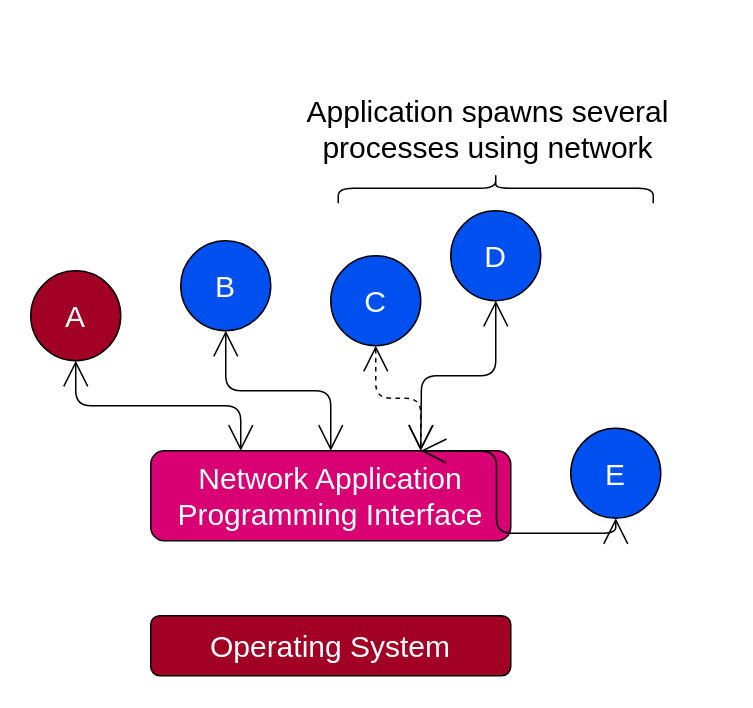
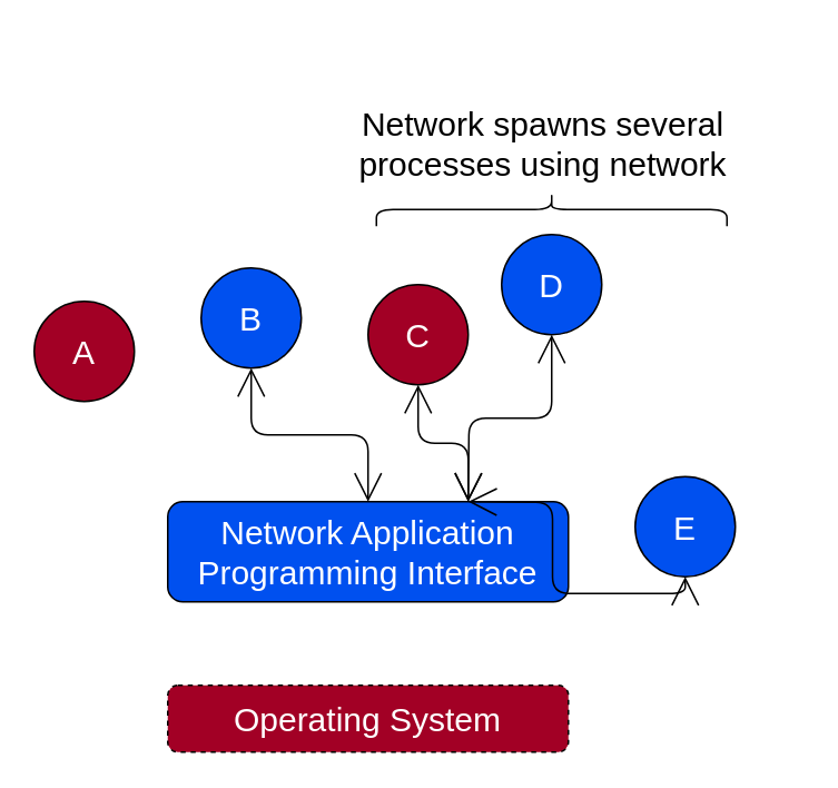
  <mxCell id="0" />
  <mxCell id="1" parent="0" />
- <mxCell id="2" value="Network Application Programming Interface" style="rounded=1;whiteSpace=wrap;html=1;fontSize=20;strokeColor=#000000;fillColor=#d80073;fontColor=#ffffff;" vertex="1" parent="1"><mxGeometry x="100" y="300" width="240" height="60" as="geometry" /></mxCell>
- <mxCell id="3" value="Operating System" style="rounded=1;whiteSpace=wrap;html=1;fontSize=20;strokeColor=#000000;fillColor=#a20025;fontColor=#ffffff;" vertex="1" parent="1"><mxGeometry x="100" y="410" width="240" height="40" as="geometry" /></mxCell>
- <mxCell id="4" style="edgeStyle=orthogonalEdgeStyle;html=1;exitX=0.5;exitY=1;exitDx=0;exitDy=0;entryX=0.25;entryY=0;entryDx=0;entryDy=0;fontSize=20;startArrow=open;startFill=0;endArrow=open;endFill=0;startSize=15;endSize=15;" edge="1" parent="1" source="5" target="2"><mxGeometry relative="1" as="geometry" /></mxCell>
+ <mxCell id="2" value="Network Application Programming Interface" style="rounded=1;whiteSpace=wrap;html=1;fontSize=20;strokeColor=#000000;fillColor=#0050ef;fontColor=#ffffff;" vertex="1" parent="1"><mxGeometry x="100" y="300" width="240" height="60" as="geometry" /></mxCell>
+ <mxCell id="3" value="Operating System" style="rounded=1;whiteSpace=wrap;html=1;fontSize=20;strokeColor=#000000;fillColor=#a20025;fontColor=#ffffff;dashed=1;" vertex="1" parent="1"><mxGeometry x="100" y="410" width="240" height="40" as="geometry" /></mxCell>
  <mxCell id="5" value="A" style="ellipse;whiteSpace=wrap;html=1;aspect=fixed;fontSize=20;strokeColor=#000000;fillColor=#a20025;fontColor=#ffffff;" vertex="1" parent="1"><mxGeometry x="20" y="180" width="60" height="60" as="geometry" /></mxCell>
  <mxCell id="6" style="edgeStyle=orthogonalEdgeStyle;html=1;exitX=0.5;exitY=1;exitDx=0;exitDy=0;entryX=0.5;entryY=0;entryDx=0;entryDy=0;fontSize=20;startArrow=open;startFill=0;endArrow=open;endFill=0;startSize=15;endSize=15;" edge="1" parent="1" source="7" target="2"><mxGeometry relative="1" as="geometry" /></mxCell>
  <mxCell id="7" value="B&lt;span style=&quot;color: rgba(0 , 0 , 0 , 0) ; font-family: monospace ; font-size: 0px&quot;&gt;%3CmxGraphModel%3E%3Croot%3E%3CmxCell%20id%3D%220%22%2F%3E%3CmxCell%20id%3D%221%22%20parent%3D%220%22%2F%3E%3CmxCell%20id%3D%222%22%20value%3D%22A%22%20style%3D%22ellipse%3BwhiteSpace%3Dwrap%3Bhtml%3D1%3Baspect%3Dfixed%3BfontSize%3D20%3B%22%20vertex%3D%221%22%20parent%3D%221%22%3E%3CmxGeometry%20x%3D%22170%22%20y%3D%22170%22%20width%3D%2260%22%20height%3D%2260%22%20as%3D%22geometry%22%2F%3E%3C%2FmxCell%3E%3C%2Froot%3E%3C%2FmxGraphModel%3E&lt;/span&gt;" style="ellipse;whiteSpace=wrap;html=1;aspect=fixed;fontSize=20;strokeColor=#000000;fillColor=#0050ef;fontColor=#ffffff;" vertex="1" parent="1"><mxGeometry x="120" y="160" width="60" height="60" as="geometry" /></mxCell>
- <mxCell id="8" style="edgeStyle=orthogonalEdgeStyle;html=1;exitX=0.5;exitY=1;exitDx=0;exitDy=0;entryX=0.75;entryY=0;entryDx=0;entryDy=0;fontSize=20;startArrow=open;startFill=0;endArrow=open;endFill=0;startSize=15;endSize=15;dashed=1;" edge="1" parent="1" source="9" target="2"><mxGeometry relative="1" as="geometry" /></mxCell>
- <mxCell id="9" value="C" style="ellipse;whiteSpace=wrap;html=1;aspect=fixed;fontSize=20;strokeColor=#000000;fillColor=#0050ef;fontColor=#ffffff;" vertex="1" parent="1"><mxGeometry x="220" y="170" width="60" height="60" as="geometry" /></mxCell>
+ <mxCell id="8" style="edgeStyle=orthogonalEdgeStyle;html=1;exitX=0.5;exitY=1;exitDx=0;exitDy=0;entryX=0.75;entryY=0;entryDx=0;entryDy=0;fontSize=20;startArrow=open;startFill=0;endArrow=open;endFill=0;startSize=15;endSize=15;" edge="1" parent="1" source="9" target="2"><mxGeometry relative="1" as="geometry" /></mxCell>
+ <mxCell id="9" value="C" style="ellipse;whiteSpace=wrap;html=1;aspect=fixed;fontSize=20;strokeColor=#000000;fillColor=#a20025;fontColor=#ffffff;" vertex="1" parent="1"><mxGeometry x="220" y="170" width="60" height="60" as="geometry" /></mxCell>
  <mxCell id="10" style="edgeStyle=orthogonalEdgeStyle;html=1;exitX=0.5;exitY=1;exitDx=0;exitDy=0;fontSize=20;startArrow=open;startFill=0;endArrow=open;endFill=0;startSize=15;endSize=15;" edge="1" parent="1" source="11"><mxGeometry relative="1" as="geometry"><mxPoint x="280" y="300" as="targetPoint" /></mxGeometry></mxCell>
  <mxCell id="11" value="D" style="ellipse;whiteSpace=wrap;html=1;aspect=fixed;fontSize=20;strokeColor=#000000;fillColor=#0050ef;fontColor=#ffffff;" vertex="1" parent="1"><mxGeometry x="300" y="140" width="60" height="60" as="geometry" /></mxCell>
  <mxCell id="12" style="edgeStyle=orthogonalEdgeStyle;html=1;exitX=0.5;exitY=1;exitDx=0;exitDy=0;fontSize=20;startArrow=open;startFill=0;endArrow=open;endFill=0;startSize=15;endSize=15;" edge="1" parent="1" source="13"><mxGeometry relative="1" as="geometry"><mxPoint x="280" y="300" as="targetPoint" /></mxGeometry></mxCell>
  <mxCell id="13" value="E" style="ellipse;whiteSpace=wrap;html=1;aspect=fixed;fontSize=20;strokeColor=#000000;fillColor=#0050ef;fontColor=#ffffff;" vertex="1" parent="1"><mxGeometry x="380" y="285" width="60" height="60" as="geometry" /></mxCell>
  <mxCell id="14" value="" style="shape=curlyBracket;whiteSpace=wrap;html=1;rounded=1;flipH=1;fontSize=20;rotation=-90;" vertex="1" parent="1"><mxGeometry x="320" y="20" width="20" height="210" as="geometry" /></mxCell>
- <mxCell id="15" value="Application spawns several processes using network" style="text;html=1;strokeColor=none;fillColor=none;align=center;verticalAlign=middle;whiteSpace=wrap;rounded=0;fontSize=20;" vertex="1" parent="1"><mxGeometry x="170" y="70" width="310" height="30" as="geometry" /></mxCell>
+ <mxCell id="15" value="Network spawns several processes using network" style="text;html=1;strokeColor=none;fillColor=none;align=center;verticalAlign=middle;whiteSpace=wrap;rounded=0;fontSize=20;" vertex="1" parent="1"><mxGeometry x="170" y="70" width="310" height="30" as="geometry" /></mxCell>
